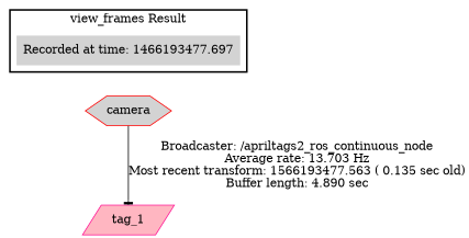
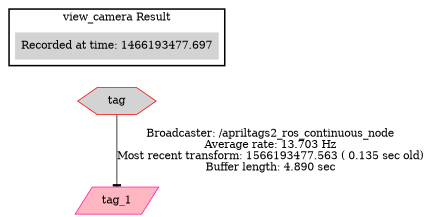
  digraph {
    node [color=deeppink fillcolor=lightgrey style=filled]
    n1 [label="Recorded at time: 1466193477.697" shape=plaintext]
-   camera [color=red shape=hexagon]
+   camera [color=red shape=hexagon label=tag]
    tag_1 [fillcolor=lightpink shape=parallelogram]
    subgraph cluster_1 {
      color=black
-     label="view_frames Result"
+     label="view_camera Result"
      style=bold
      n1
    }
    n1 -> camera [style=invis]
    camera -> tag_1 [arrowhead=tee label="Broadcaster: /apriltags2_ros_continuous_node\nAverage rate: 13.703 Hz\nMost recent transform: 1566193477.563 ( 0.135 sec old)\nBuffer length: 4.890 sec\n"]
  }
